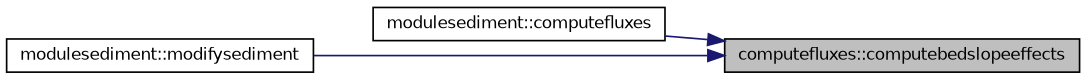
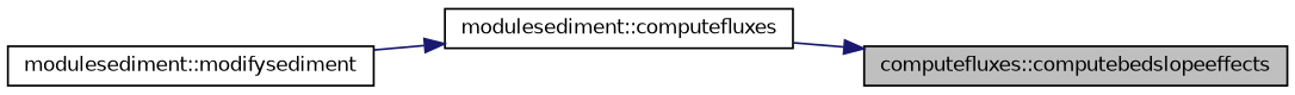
  digraph {
    rankdir=RL
    node [color=black fillcolor=white fontname=Helvetica fontsize=10 shape=record style=filled]
    edge [color=midnightblue dir=back fontname=Helvetica fontsize=10 labelfontname=Helvetica labelfontsize=10 style=solid]
    n1 [fillcolor=grey75 fontcolor=black height=0.2 label="computefluxes::computebedslopeeffects" width=0.4]
    n2 [height=0.2 label="modulesediment::computefluxes" width=0.4]
    n3 [height=0.2 label="modulesediment::modifysediment" width=0.4]
    n1 -> n2
-   n1 -> n3
+   n2 -> n3
  }
